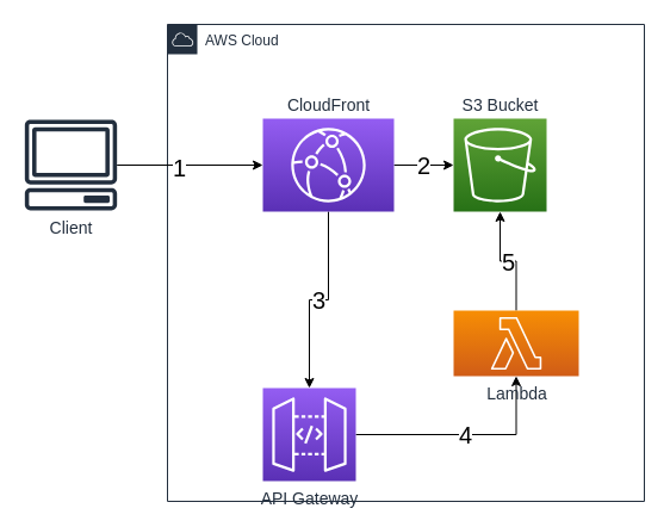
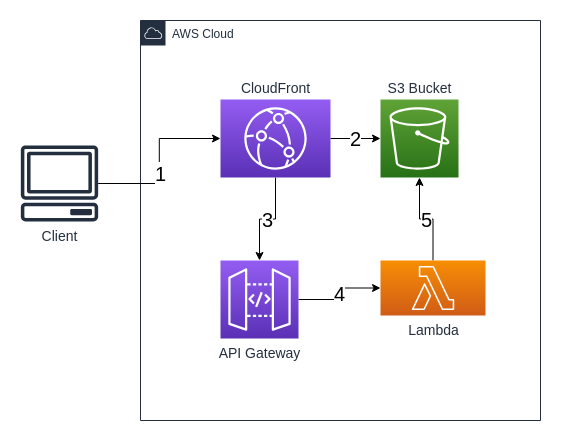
  <mxCell id="0" />
  <mxCell id="1" parent="0" />
  <mxCell id="2" value="AWS Cloud" style="points=[[0,0],[0.25,0],[0.5,0],[0.75,0],[1,0],[1,0.25],[1,0.5],[1,0.75],[1,1],[0.75,1],[0.5,1],[0.25,1],[0,1],[0,0.75],[0,0.5],[0,0.25]];outlineConnect=0;gradientColor=none;html=1;whiteSpace=wrap;fontSize=12;fontStyle=0;shape=mxgraph.aws4.group;grIcon=mxgraph.aws4.group_aws_cloud;strokeColor=#232F3E;fillColor=none;verticalAlign=top;align=left;spacingLeft=30;fontColor=#232F3E;dashed=0;" vertex="1" parent="1"><mxGeometry x="140" y="20" width="400" height="400" as="geometry" /></mxCell>
  <mxCell id="3" style="edgeStyle=orthogonalEdgeStyle;rounded=0;orthogonalLoop=1;jettySize=auto;html=1;fontSize=20;" edge="1" parent="1" source="5" target="8"><mxGeometry relative="1" as="geometry" /></mxCell>
  <mxCell id="4" value="1" style="text;html=1;align=center;verticalAlign=middle;resizable=0;points=[];labelBackgroundColor=#ffffff;fontSize=20;" vertex="1" connectable="0" parent="3"><mxGeometry x="-0.142" y="-1" relative="1" as="geometry"><mxPoint as="offset" /></mxGeometry></mxCell>
- <mxCell id="5" value="Client" style="outlineConnect=0;fontColor=#232F3E;gradientColor=none;fillColor=#232F3E;strokeColor=none;dashed=0;verticalLabelPosition=bottom;verticalAlign=top;align=center;html=1;fontSize=14;fontStyle=0;aspect=fixed;pointerEvents=1;shape=mxgraph.aws4.client;" vertex="1" parent="1"><mxGeometry x="20" y="100" width="78" height="76" as="geometry" /></mxCell>
+ <mxCell id="5" value="Client" style="outlineConnect=0;fontColor=#232F3E;gradientColor=none;fillColor=#232F3E;strokeColor=none;dashed=0;verticalLabelPosition=bottom;verticalAlign=top;align=center;html=1;fontSize=14;fontStyle=0;aspect=fixed;pointerEvents=1;shape=mxgraph.aws4.client;" vertex="1" parent="1"><mxGeometry x="20" y="145" width="78" height="76" as="geometry" /></mxCell>
  <mxCell id="6" value="3" style="edgeStyle=orthogonalEdgeStyle;rounded=0;orthogonalLoop=1;jettySize=auto;html=1;fontSize=20;" edge="1" parent="1" source="8" target="11"><mxGeometry relative="1" as="geometry"><mxPoint x="259" y="257" as="targetPoint" /></mxGeometry></mxCell>
  <mxCell id="7" value="&lt;font style=&quot;font-size: 20px&quot;&gt;2&lt;/font&gt;" style="edgeStyle=orthogonalEdgeStyle;rounded=0;orthogonalLoop=1;jettySize=auto;html=1;" edge="1" parent="1" source="8"><mxGeometry relative="1" as="geometry"><mxPoint x="380" y="138" as="targetPoint" /></mxGeometry></mxCell>
  <mxCell id="8" value="CloudFront" style="outlineConnect=0;fontColor=#232F3E;gradientColor=#945DF2;gradientDirection=north;fillColor=#5A30B5;strokeColor=#ffffff;dashed=0;verticalLabelPosition=top;verticalAlign=bottom;align=center;html=1;fontSize=14;fontStyle=0;aspect=fixed;shape=mxgraph.aws4.resourceIcon;resIcon=mxgraph.aws4.cloudfront;labelPosition=center;" vertex="1" parent="1"><mxGeometry x="220" y="99" width="110" height="78" as="geometry" /></mxCell>
  <mxCell id="9" value="S3 Bucket" style="outlineConnect=0;fontColor=#232F3E;gradientColor=#60A337;gradientDirection=north;fillColor=#277116;strokeColor=#ffffff;dashed=0;verticalLabelPosition=top;verticalAlign=bottom;align=center;html=1;fontSize=14;fontStyle=0;aspect=fixed;shape=mxgraph.aws4.resourceIcon;resIcon=mxgraph.aws4.s3;labelPosition=center;" vertex="1" parent="1"><mxGeometry x="380" y="99" width="78" height="78" as="geometry" /></mxCell>
  <mxCell id="10" value="&lt;font style=&quot;font-size: 20px&quot;&gt;4&lt;/font&gt;" style="edgeStyle=orthogonalEdgeStyle;rounded=0;orthogonalLoop=1;jettySize=auto;html=1;" edge="1" parent="1" source="11" target="13"><mxGeometry relative="1" as="geometry"><mxPoint x="378" y="299" as="targetPoint" /></mxGeometry></mxCell>
- <mxCell id="11" value="&lt;font style=&quot;font-size: 14px&quot;&gt;API Gateway&lt;/font&gt;" style="outlineConnect=0;fontColor=#232F3E;gradientColor=#945DF2;gradientDirection=north;fillColor=#5A30B5;strokeColor=#ffffff;dashed=0;verticalLabelPosition=bottom;verticalAlign=top;align=center;html=1;fontSize=12;fontStyle=0;aspect=fixed;shape=mxgraph.aws4.resourceIcon;resIcon=mxgraph.aws4.api_gateway;" vertex="1" parent="1"><mxGeometry x="220" y="325" width="78" height="78" as="geometry" /></mxCell>
+ <mxCell id="11" value="&lt;font style=&quot;font-size: 14px&quot;&gt;API Gateway&lt;/font&gt;" style="outlineConnect=0;fontColor=#232F3E;gradientColor=#945DF2;gradientDirection=north;fillColor=#5A30B5;strokeColor=#ffffff;dashed=0;verticalLabelPosition=bottom;verticalAlign=top;align=center;html=1;fontSize=12;fontStyle=0;aspect=fixed;shape=mxgraph.aws4.resourceIcon;resIcon=mxgraph.aws4.api_gateway;" vertex="1" parent="1"><mxGeometry x="220" y="260" width="78" height="78" as="geometry" /></mxCell>
  <mxCell id="12" value="&lt;font style=&quot;font-size: 20px&quot;&gt;5&lt;/font&gt;" style="edgeStyle=orthogonalEdgeStyle;rounded=0;orthogonalLoop=1;jettySize=auto;html=1;" edge="1" parent="1" source="13" target="9"><mxGeometry relative="1" as="geometry"><mxPoint x="419" y="180" as="targetPoint" /></mxGeometry></mxCell>
  <mxCell id="13" value="Lambda" style="outlineConnect=0;fontColor=#232F3E;gradientColor=#F78E04;gradientDirection=north;fillColor=#D05C17;strokeColor=#ffffff;dashed=0;verticalLabelPosition=bottom;verticalAlign=top;align=center;html=1;fontSize=14;fontStyle=0;aspect=fixed;shape=mxgraph.aws4.resourceIcon;resIcon=mxgraph.aws4.lambda;" vertex="1" parent="1"><mxGeometry x="380" y="260" width="105" height="55" as="geometry" /></mxCell>
